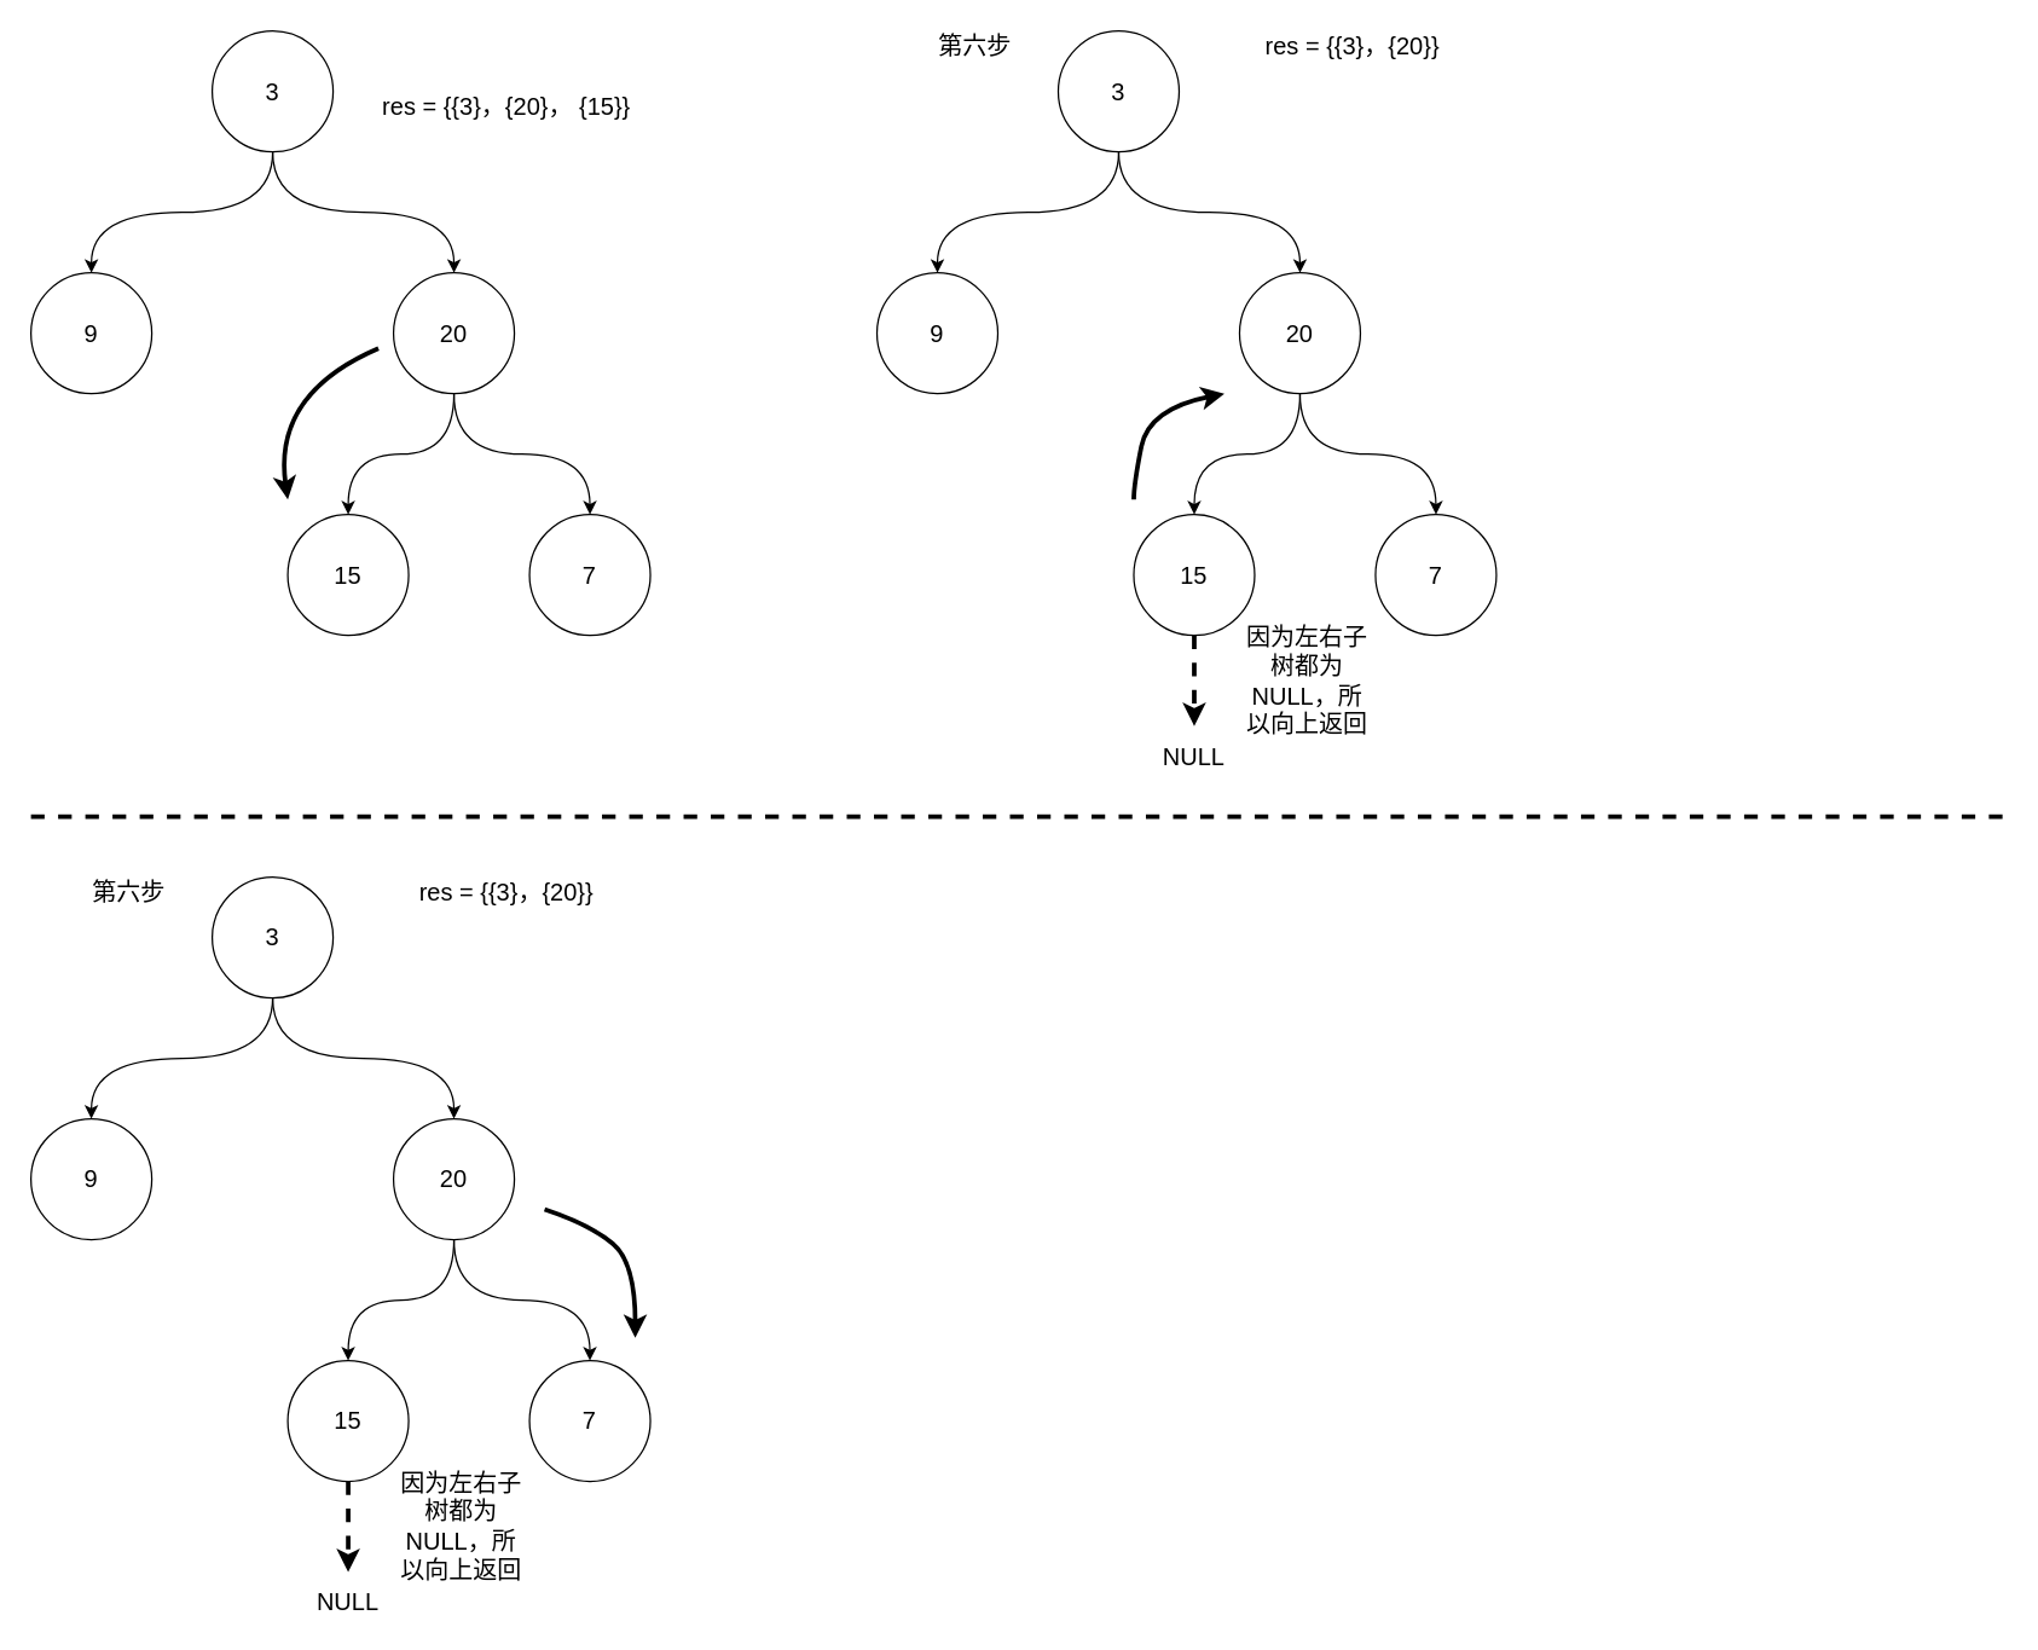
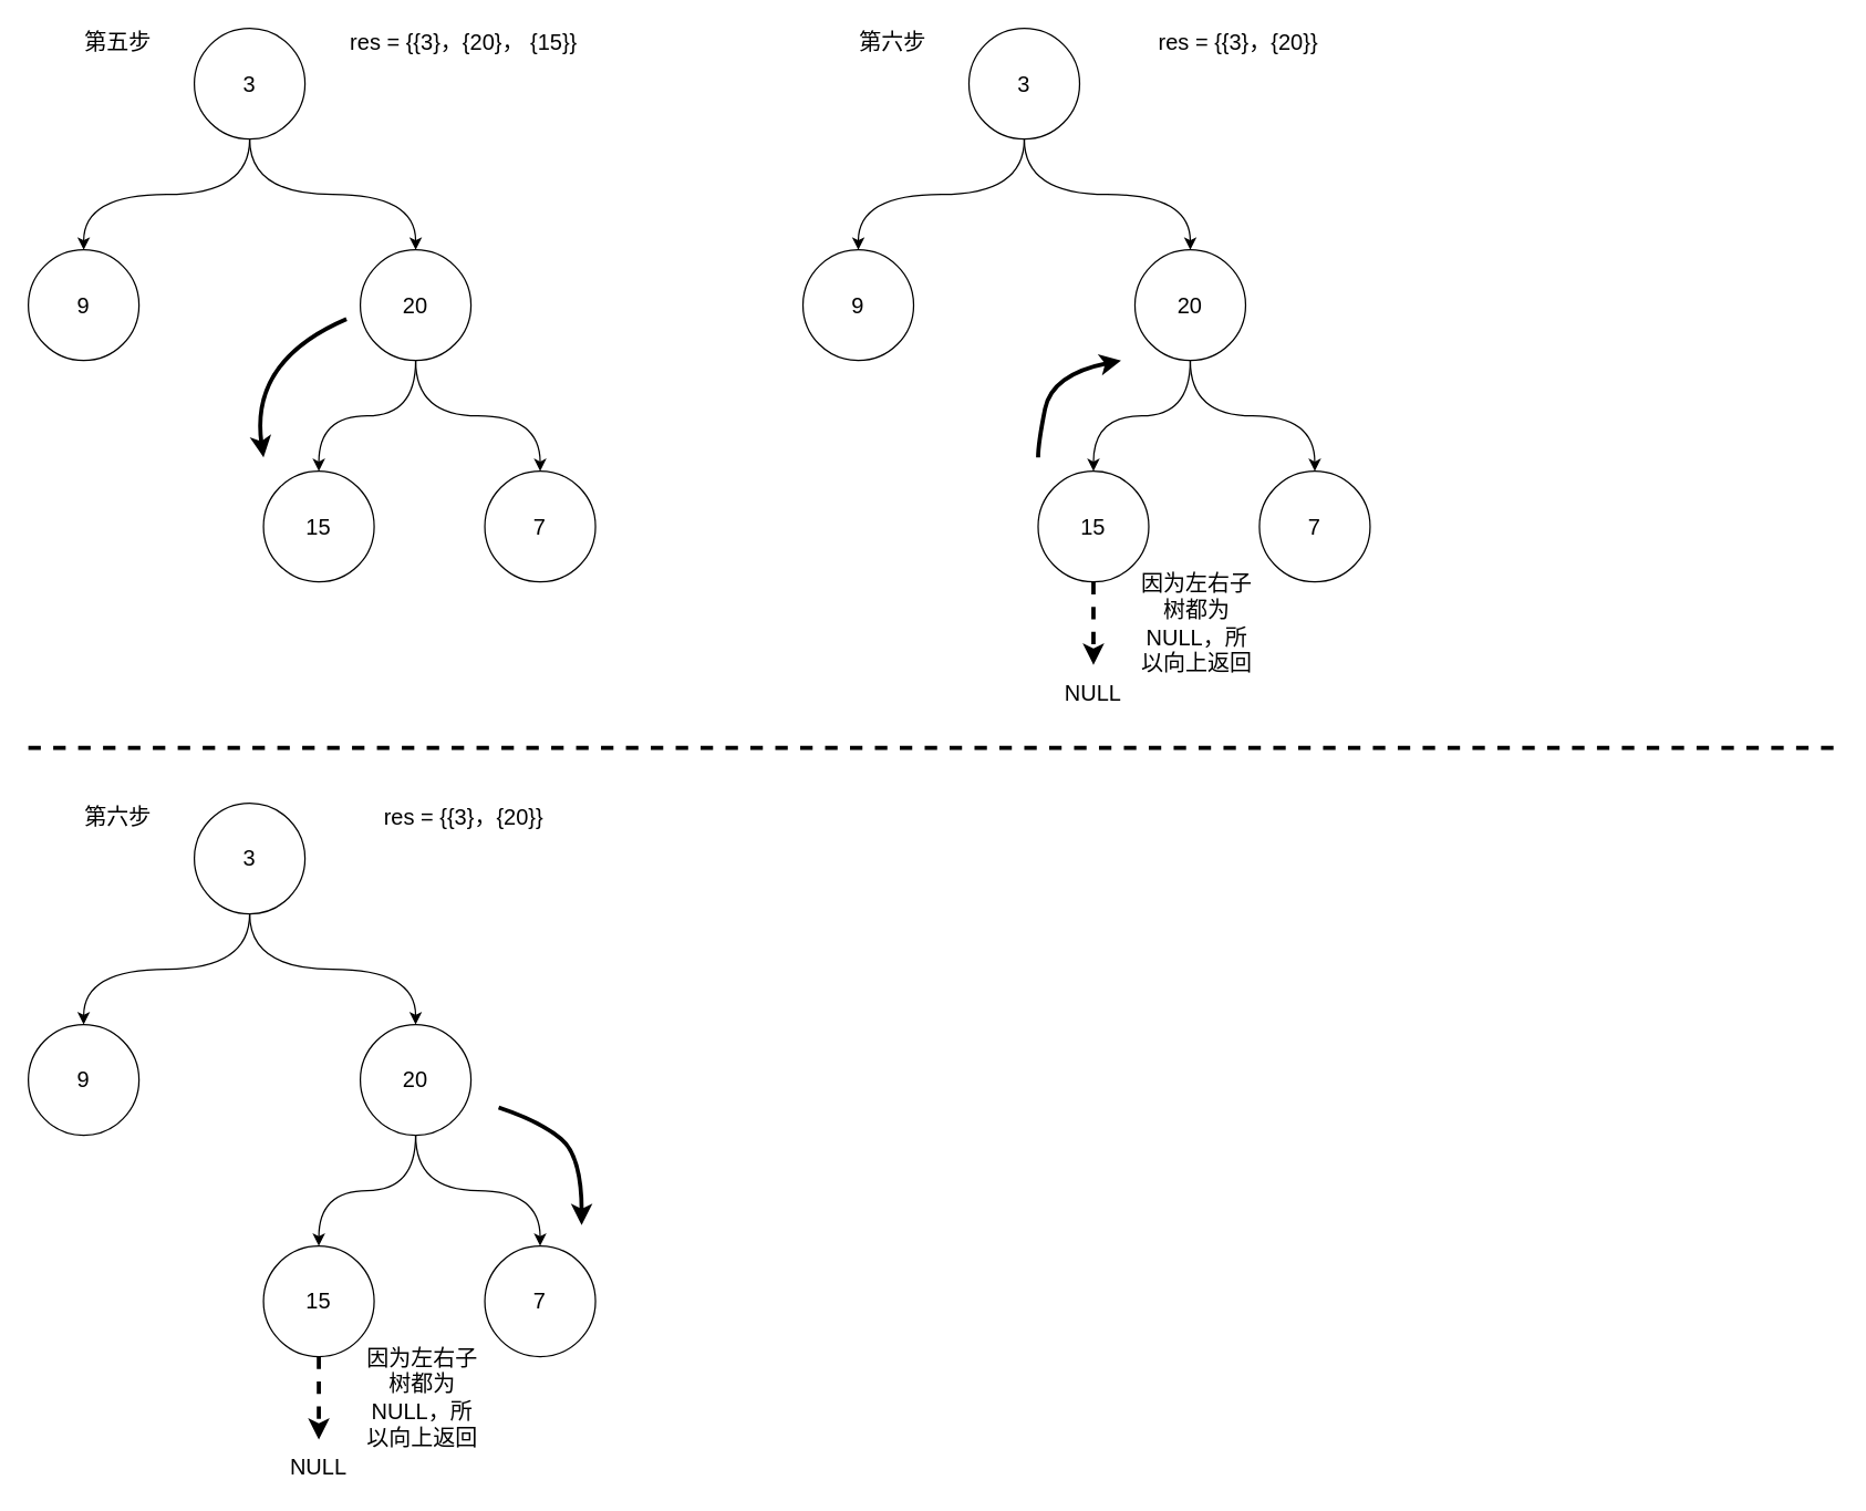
  <mxCell id="0" />
  <mxCell id="1" parent="0" />
  <mxCell id="2" style="edgeStyle=orthogonalEdgeStyle;curved=1;rounded=0;orthogonalLoop=1;jettySize=auto;html=1;exitX=0.5;exitY=1;exitDx=0;exitDy=0;" edge="1" parent="1" source="4" target="5"><mxGeometry relative="1" as="geometry" /></mxCell>
  <mxCell id="3" style="edgeStyle=orthogonalEdgeStyle;curved=1;rounded=0;orthogonalLoop=1;jettySize=auto;html=1;exitX=0.5;exitY=1;exitDx=0;exitDy=0;entryX=0.5;entryY=0;entryDx=0;entryDy=0;" edge="1" parent="1" source="4" target="8"><mxGeometry relative="1" as="geometry" /></mxCell>
  <mxCell id="4" value="&lt;font style=&quot;font-size: 16px&quot;&gt;3&lt;/font&gt;" style="ellipse;whiteSpace=wrap;html=1;aspect=fixed;" vertex="1" parent="1"><mxGeometry x="140" y="20" width="80" height="80" as="geometry" /></mxCell>
  <mxCell id="5" value="&lt;font style=&quot;font-size: 16px&quot;&gt;9&lt;/font&gt;" style="ellipse;whiteSpace=wrap;html=1;aspect=fixed;" vertex="1" parent="1"><mxGeometry y="180" width="80" height="80" as="geometry" x="20" /></mxCell>
  <mxCell id="6" style="edgeStyle=orthogonalEdgeStyle;curved=1;rounded=0;orthogonalLoop=1;jettySize=auto;html=1;exitX=0.5;exitY=1;exitDx=0;exitDy=0;entryX=0.5;entryY=0;entryDx=0;entryDy=0;" edge="1" parent="1" source="8" target="9"><mxGeometry relative="1" as="geometry" /></mxCell>
  <mxCell id="7" style="edgeStyle=orthogonalEdgeStyle;curved=1;rounded=0;orthogonalLoop=1;jettySize=auto;html=1;exitX=0.5;exitY=1;exitDx=0;exitDy=0;entryX=0.5;entryY=0;entryDx=0;entryDy=0;" edge="1" parent="1" source="8" target="10"><mxGeometry relative="1" as="geometry" /></mxCell>
  <mxCell id="8" value="&lt;font style=&quot;font-size: 16px&quot;&gt;20&lt;/font&gt;" style="ellipse;whiteSpace=wrap;html=1;aspect=fixed;" vertex="1" parent="1"><mxGeometry x="260" y="180" width="80" height="80" as="geometry" /></mxCell>
  <mxCell id="9" value="&lt;font style=&quot;font-size: 16px&quot;&gt;15&lt;/font&gt;" style="ellipse;whiteSpace=wrap;html=1;aspect=fixed;" vertex="1" parent="1"><mxGeometry x="190" y="340" width="80" height="80" as="geometry" /></mxCell>
  <mxCell id="10" value="&lt;font style=&quot;font-size: 16px&quot;&gt;7&lt;/font&gt;" style="ellipse;whiteSpace=wrap;html=1;aspect=fixed;" vertex="1" parent="1"><mxGeometry x="350" y="340" width="80" height="80" as="geometry" /></mxCell>
- <mxCell id="12" value="&lt;font style=&quot;font-size: 16px&quot;&gt;res = {{3}，{20}， {15}}&lt;/font&gt;" style="text;html=1;strokeColor=none;fillColor=none;align=center;verticalAlign=middle;whiteSpace=wrap;rounded=0;" vertex="1" parent="1"><mxGeometry x="250" y="60" width="170" height="20" as="geometry" /></mxCell>
+ <mxCell id="11" value="&lt;font style=&quot;font-size: 16px&quot;&gt;第五步&lt;/font&gt;" style="text;html=1;strokeColor=none;fillColor=none;align=center;verticalAlign=middle;whiteSpace=wrap;rounded=0;" vertex="1" parent="1"><mxGeometry x="60" y="20" width="50" height="20" as="geometry" /></mxCell>
+ <mxCell id="12" value="&lt;font style=&quot;font-size: 16px&quot;&gt;res = {{3}，{20}， {15}}&lt;/font&gt;" style="text;html=1;strokeColor=none;fillColor=none;align=center;verticalAlign=middle;whiteSpace=wrap;rounded=0;" vertex="1" parent="1"><mxGeometry x="250" y="20" width="170" height="20" as="geometry" /></mxCell>
  <mxCell id="13" value="" style="curved=1;endArrow=classic;html=1;strokeWidth=3;" edge="1" parent="1"><mxGeometry width="50" height="50" relative="1" as="geometry"><mxPoint x="250" y="230" as="sourcePoint" /><mxPoint x="190" y="330" as="targetPoint" /><Array as="points"><mxPoint x="180" y="260" /></Array></mxGeometry></mxCell>
  <mxCell id="14" style="edgeStyle=orthogonalEdgeStyle;curved=1;rounded=0;orthogonalLoop=1;jettySize=auto;html=1;exitX=0.5;exitY=1;exitDx=0;exitDy=0;" edge="1" parent="1" source="16" target="17"><mxGeometry relative="1" as="geometry" /></mxCell>
  <mxCell id="15" style="edgeStyle=orthogonalEdgeStyle;curved=1;rounded=0;orthogonalLoop=1;jettySize=auto;html=1;exitX=0.5;exitY=1;exitDx=0;exitDy=0;entryX=0.5;entryY=0;entryDx=0;entryDy=0;" edge="1" parent="1" source="16" target="20"><mxGeometry relative="1" as="geometry" /></mxCell>
  <mxCell id="16" value="&lt;font style=&quot;font-size: 16px&quot;&gt;3&lt;/font&gt;" style="ellipse;whiteSpace=wrap;html=1;aspect=fixed;" vertex="1" parent="1"><mxGeometry x="700" y="20" width="80" height="80" as="geometry" /></mxCell>
  <mxCell id="17" value="&lt;font style=&quot;font-size: 16px&quot;&gt;9&lt;/font&gt;" style="ellipse;whiteSpace=wrap;html=1;aspect=fixed;" vertex="1" parent="1"><mxGeometry x="580" y="180" width="80" height="80" as="geometry" /></mxCell>
  <mxCell id="18" style="edgeStyle=orthogonalEdgeStyle;curved=1;rounded=0;orthogonalLoop=1;jettySize=auto;html=1;exitX=0.5;exitY=1;exitDx=0;exitDy=0;entryX=0.5;entryY=0;entryDx=0;entryDy=0;" edge="1" parent="1" source="20" target="21"><mxGeometry relative="1" as="geometry" /></mxCell>
  <mxCell id="19" style="edgeStyle=orthogonalEdgeStyle;curved=1;rounded=0;orthogonalLoop=1;jettySize=auto;html=1;exitX=0.5;exitY=1;exitDx=0;exitDy=0;entryX=0.5;entryY=0;entryDx=0;entryDy=0;" edge="1" parent="1" source="20" target="22"><mxGeometry relative="1" as="geometry" /></mxCell>
  <mxCell id="20" value="&lt;font style=&quot;font-size: 16px&quot;&gt;20&lt;/font&gt;" style="ellipse;whiteSpace=wrap;html=1;aspect=fixed;" vertex="1" parent="1"><mxGeometry x="820" y="180" width="80" height="80" as="geometry" /></mxCell>
  <mxCell id="21" value="&lt;font style=&quot;font-size: 16px&quot;&gt;15&lt;/font&gt;" style="ellipse;whiteSpace=wrap;html=1;aspect=fixed;" vertex="1" parent="1"><mxGeometry x="750" y="340" width="80" height="80" as="geometry" /></mxCell>
  <mxCell id="22" value="&lt;font style=&quot;font-size: 16px&quot;&gt;7&lt;/font&gt;" style="ellipse;whiteSpace=wrap;html=1;aspect=fixed;" vertex="1" parent="1"><mxGeometry x="910" y="340" width="80" height="80" as="geometry" /></mxCell>
  <mxCell id="23" value="&lt;font style=&quot;font-size: 16px&quot;&gt;第六步&lt;/font&gt;" style="text;html=1;strokeColor=none;fillColor=none;align=center;verticalAlign=middle;whiteSpace=wrap;rounded=0;" vertex="1" parent="1"><mxGeometry x="620" y="20" width="50" height="20" as="geometry" /></mxCell>
  <mxCell id="24" value="&lt;font style=&quot;font-size: 16px&quot;&gt;res = {{3}，{20}}&lt;/font&gt;" style="text;html=1;strokeColor=none;fillColor=none;align=center;verticalAlign=middle;whiteSpace=wrap;rounded=0;" vertex="1" parent="1"><mxGeometry x="810" y="20" width="170" height="20" as="geometry" /></mxCell>
  <mxCell id="25" value="" style="endArrow=classic;html=1;strokeWidth=3;dashed=1;" edge="1" parent="1"><mxGeometry width="50" height="50" relative="1" as="geometry"><mxPoint x="790" y="420" as="sourcePoint" /><mxPoint x="790" y="480" as="targetPoint" /></mxGeometry></mxCell>
  <mxCell id="26" value="&lt;font style=&quot;font-size: 16px&quot;&gt;NULL&lt;/font&gt;" style="text;html=1;strokeColor=none;fillColor=none;align=center;verticalAlign=middle;whiteSpace=wrap;rounded=0;" vertex="1" parent="1"><mxGeometry x="770" y="490" width="40" height="20" as="geometry" /></mxCell>
  <mxCell id="27" value="&lt;font style=&quot;font-size: 16px&quot;&gt;因为左右子树都为NULL，所以向上返回&lt;/font&gt;" style="text;html=1;strokeColor=none;fillColor=none;align=center;verticalAlign=middle;whiteSpace=wrap;rounded=0;" vertex="1" parent="1"><mxGeometry x="820" y="440" width="90" height="20" as="geometry" /></mxCell>
  <mxCell id="28" value="" style="curved=1;endArrow=classic;html=1;strokeWidth=3;" edge="1" parent="1"><mxGeometry width="50" height="50" relative="1" as="geometry"><mxPoint x="750" y="330" as="sourcePoint" /><mxPoint x="810" y="260" as="targetPoint" /><Array as="points"><mxPoint x="750" y="320" /><mxPoint x="760" y="270" /></Array></mxGeometry></mxCell>
  <mxCell id="29" value="" style="endArrow=none;dashed=1;html=1;strokeWidth=3;" edge="1" parent="1"><mxGeometry width="50" height="50" relative="1" as="geometry"><mxPoint y="540" as="sourcePoint" x="20" /><mxPoint x="1326.667" y="540" as="targetPoint" /></mxGeometry></mxCell>
  <mxCell id="30" style="edgeStyle=orthogonalEdgeStyle;curved=1;rounded=0;orthogonalLoop=1;jettySize=auto;html=1;exitX=0.5;exitY=1;exitDx=0;exitDy=0;" edge="1" parent="1" source="32" target="33"><mxGeometry relative="1" as="geometry" /></mxCell>
  <mxCell id="31" style="edgeStyle=orthogonalEdgeStyle;curved=1;rounded=0;orthogonalLoop=1;jettySize=auto;html=1;exitX=0.5;exitY=1;exitDx=0;exitDy=0;entryX=0.5;entryY=0;entryDx=0;entryDy=0;" edge="1" parent="1" source="32" target="36"><mxGeometry relative="1" as="geometry" /></mxCell>
  <mxCell id="32" value="&lt;font style=&quot;font-size: 16px&quot;&gt;3&lt;/font&gt;" style="ellipse;whiteSpace=wrap;html=1;aspect=fixed;" vertex="1" parent="1"><mxGeometry x="140" y="580" width="80" height="80" as="geometry" /></mxCell>
  <mxCell id="33" value="&lt;font style=&quot;font-size: 16px&quot;&gt;9&lt;/font&gt;" style="ellipse;whiteSpace=wrap;html=1;aspect=fixed;" vertex="1" parent="1"><mxGeometry y="740" width="80" height="80" as="geometry" x="20" /></mxCell>
  <mxCell id="34" style="edgeStyle=orthogonalEdgeStyle;curved=1;rounded=0;orthogonalLoop=1;jettySize=auto;html=1;exitX=0.5;exitY=1;exitDx=0;exitDy=0;entryX=0.5;entryY=0;entryDx=0;entryDy=0;" edge="1" parent="1" source="36" target="37"><mxGeometry relative="1" as="geometry" /></mxCell>
  <mxCell id="35" style="edgeStyle=orthogonalEdgeStyle;curved=1;rounded=0;orthogonalLoop=1;jettySize=auto;html=1;exitX=0.5;exitY=1;exitDx=0;exitDy=0;entryX=0.5;entryY=0;entryDx=0;entryDy=0;" edge="1" parent="1" source="36" target="38"><mxGeometry relative="1" as="geometry" /></mxCell>
  <mxCell id="36" value="&lt;font style=&quot;font-size: 16px&quot;&gt;20&lt;/font&gt;" style="ellipse;whiteSpace=wrap;html=1;aspect=fixed;" vertex="1" parent="1"><mxGeometry x="260" y="740" width="80" height="80" as="geometry" /></mxCell>
  <mxCell id="37" value="&lt;font style=&quot;font-size: 16px&quot;&gt;15&lt;/font&gt;" style="ellipse;whiteSpace=wrap;html=1;aspect=fixed;" vertex="1" parent="1"><mxGeometry x="190" y="900" width="80" height="80" as="geometry" /></mxCell>
  <mxCell id="38" value="&lt;font style=&quot;font-size: 16px&quot;&gt;7&lt;/font&gt;" style="ellipse;whiteSpace=wrap;html=1;aspect=fixed;" vertex="1" parent="1"><mxGeometry x="350" y="900" width="80" height="80" as="geometry" /></mxCell>
  <mxCell id="39" value="&lt;font style=&quot;font-size: 16px&quot;&gt;第六步&lt;/font&gt;" style="text;html=1;strokeColor=none;fillColor=none;align=center;verticalAlign=middle;whiteSpace=wrap;rounded=0;" vertex="1" parent="1"><mxGeometry x="60" y="580" width="50" height="20" as="geometry" /></mxCell>
  <mxCell id="40" value="&lt;font style=&quot;font-size: 16px&quot;&gt;res = {{3}，{20}}&lt;/font&gt;" style="text;html=1;strokeColor=none;fillColor=none;align=center;verticalAlign=middle;whiteSpace=wrap;rounded=0;" vertex="1" parent="1"><mxGeometry x="250" y="580" width="170" height="20" as="geometry" /></mxCell>
  <mxCell id="41" value="" style="endArrow=classic;html=1;strokeWidth=3;dashed=1;" edge="1" parent="1"><mxGeometry width="50" height="50" relative="1" as="geometry"><mxPoint x="230" y="980" as="sourcePoint" /><mxPoint x="230" y="1040" as="targetPoint" /></mxGeometry></mxCell>
  <mxCell id="42" value="&lt;font style=&quot;font-size: 16px&quot;&gt;NULL&lt;/font&gt;" style="text;html=1;strokeColor=none;fillColor=none;align=center;verticalAlign=middle;whiteSpace=wrap;rounded=0;" vertex="1" parent="1"><mxGeometry x="210" y="1050" width="40" height="20" as="geometry" /></mxCell>
  <mxCell id="43" value="&lt;font style=&quot;font-size: 16px&quot;&gt;因为左右子树都为NULL，所以向上返回&lt;/font&gt;" style="text;html=1;strokeColor=none;fillColor=none;align=center;verticalAlign=middle;whiteSpace=wrap;rounded=0;" vertex="1" parent="1"><mxGeometry x="260" y="1000" width="90" height="20" as="geometry" /></mxCell>
  <mxCell id="44" value="" style="curved=1;endArrow=classic;html=1;strokeWidth=3;" edge="1" parent="1"><mxGeometry width="50" height="50" relative="1" as="geometry"><mxPoint x="360" y="800" as="sourcePoint" /><mxPoint x="420" y="885" as="targetPoint" /><Array as="points"><mxPoint x="390" y="810" /><mxPoint x="420" y="835" /></Array></mxGeometry></mxCell>
